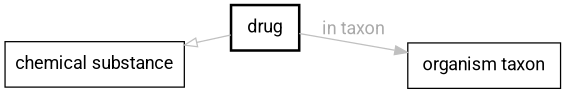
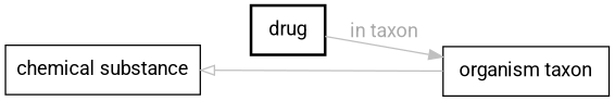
  digraph {
    fontname=Roboto
    fontsize=32
    penwidth=5
    rankdir=LR
    node [color=black fontname=Roboto shape=rectangle]
    edge [color=gray fontcolor=darkgray fontname=Roboto]
    n1 [label=" drug " style=bold]
    n2 [label=" organism taxon " style=solid]
    "chemical substance"
    n1 -> n2 [label="in taxon"]
-   "chemical substance" -> n1 [arrowtail=onormal dir=back]
+   "chemical substance" -> n2 [arrowtail=onormal dir=back]
  }
